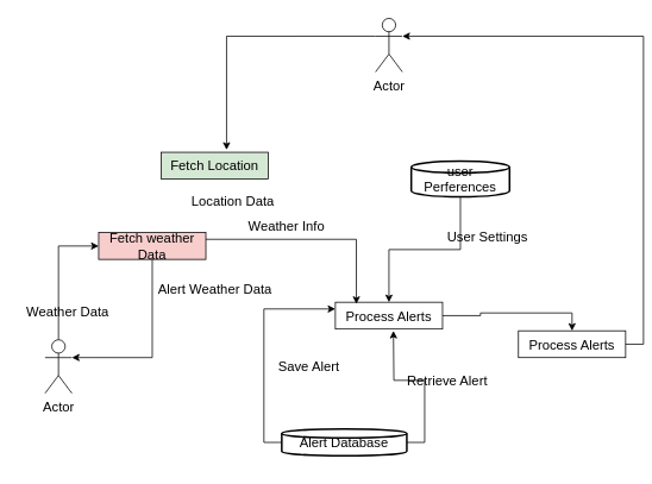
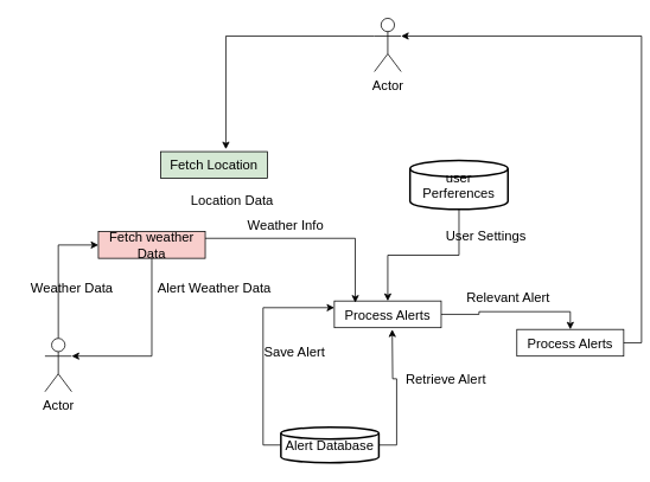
  <mxCell id="0" />
  <mxCell id="1" parent="0" />
  <mxCell id="2" value="Actor" style="shape=umlActor;verticalLabelPosition=bottom;verticalAlign=top;html=1;fontSize=15;" parent="1" vertex="1"><mxGeometry x="420" y="20" width="30" height="60" as="geometry" /></mxCell>
  <mxCell id="3" style="edgeStyle=orthogonalEdgeStyle;rounded=0;orthogonalLoop=1;jettySize=auto;html=1;exitX=0.5;exitY=0;exitDx=0;exitDy=0;exitPerimeter=0;entryX=0;entryY=0.5;entryDx=0;entryDy=0;fontSize=15;" parent="1" source="4" target="6" edge="1"><mxGeometry relative="1" as="geometry" /></mxCell>
  <mxCell id="4" value="Actor" style="shape=umlActor;verticalLabelPosition=bottom;verticalAlign=top;html=1;fontSize=15;" parent="1" vertex="1"><mxGeometry x="50" y="380" width="30" height="60" as="geometry" /></mxCell>
  <mxCell id="5" value="Fetch Location" style="rounded=0;whiteSpace=wrap;html=1;fontSize=15;fillColor=#d5e8d4;" parent="1" vertex="1"><mxGeometry x="180" y="170" width="120" height="30" as="geometry" /></mxCell>
  <mxCell id="6" value="Fetch weather Data" style="rounded=0;whiteSpace=wrap;html=1;fontSize=15;fillColor=#f8cecc;" parent="1" vertex="1"><mxGeometry x="110" y="260" width="120" height="30" as="geometry" /></mxCell>
  <mxCell id="7" style="edgeStyle=orthogonalEdgeStyle;rounded=0;orthogonalLoop=1;jettySize=auto;html=1;exitX=1;exitY=0.5;exitDx=0;exitDy=0;fontSize=15;" parent="1" source="8" target="24" edge="1"><mxGeometry relative="1" as="geometry" /></mxCell>
  <mxCell id="8" value="Process Alerts" style="rounded=0;whiteSpace=wrap;html=1;fontSize=15;" parent="1" vertex="1"><mxGeometry x="375" y="338" width="120" height="30" as="geometry" /></mxCell>
  <mxCell id="9" style="edgeStyle=orthogonalEdgeStyle;rounded=0;orthogonalLoop=1;jettySize=auto;html=1;exitX=0;exitY=0.333;exitDx=0;exitDy=0;exitPerimeter=0;entryX=0.61;entryY=-0.091;entryDx=0;entryDy=0;entryPerimeter=0;fontSize=15;" parent="1" source="2" target="5" edge="1"><mxGeometry relative="1" as="geometry" /></mxCell>
  <mxCell id="10" style="edgeStyle=orthogonalEdgeStyle;rounded=0;orthogonalLoop=1;jettySize=auto;html=1;exitX=0.5;exitY=1;exitDx=0;exitDy=0;entryX=1;entryY=0.333;entryDx=0;entryDy=0;entryPerimeter=0;fontSize=15;" parent="1" source="6" target="4" edge="1"><mxGeometry relative="1" as="geometry" /></mxCell>
  <mxCell id="11" style="edgeStyle=orthogonalEdgeStyle;rounded=0;orthogonalLoop=1;jettySize=auto;html=1;exitX=0.5;exitY=1;exitDx=0;exitDy=0;exitPerimeter=0;entryX=0.5;entryY=0;entryDx=0;entryDy=0;fontSize=15;" parent="1" source="12" target="8" edge="1"><mxGeometry relative="1" as="geometry" /></mxCell>
- <mxCell id="12" value="user Perferences" style="strokeWidth=2;html=1;shape=mxgraph.flowchart.database;whiteSpace=wrap;fontSize=15;" parent="1" vertex="1"><mxGeometry x="460" y="180" width="110" height="40" as="geometry" /></mxCell>
+ <mxCell id="12" value="user Perferences" style="strokeWidth=2;html=1;shape=mxgraph.flowchart.database;whiteSpace=wrap;fontSize=15;" parent="1" vertex="1"><mxGeometry x="460" y="180" width="110" height="55" as="geometry" /></mxCell>
  <mxCell id="13" value="Location Data" style="text;html=1;align=center;verticalAlign=middle;resizable=0;points=[];autosize=1;strokeColor=none;fillColor=none;fontSize=15;" parent="1" vertex="1"><mxGeometry x="200" y="210" width="120" height="30" as="geometry" /></mxCell>
- <mxCell id="14" value="Weather Data" style="text;html=1;align=center;verticalAlign=middle;resizable=0;points=[];autosize=1;strokeColor=none;fillColor=none;fontSize=15;" parent="1" vertex="1"><mxGeometry x="15" y="333" width="120" height="30" as="geometry" /></mxCell>
+ <mxCell id="14" value="Weather Data" style="text;html=1;align=center;verticalAlign=middle;resizable=0;points=[];autosize=1;strokeColor=none;fillColor=none;fontSize=15;" parent="1" vertex="1"><mxGeometry x="20" y="308" width="120" height="30" as="geometry" /></mxCell>
  <mxCell id="15" value="Alert Weather Data" style="text;html=1;align=center;verticalAlign=middle;resizable=0;points=[];autosize=1;strokeColor=none;fillColor=none;fontSize=15;" parent="1" vertex="1"><mxGeometry x="150" y="308" width="180" height="30" as="geometry" /></mxCell>
  <mxCell id="16" style="edgeStyle=orthogonalEdgeStyle;rounded=0;orthogonalLoop=1;jettySize=auto;html=1;exitX=1;exitY=0.25;exitDx=0;exitDy=0;entryX=0.196;entryY=0.063;entryDx=0;entryDy=0;entryPerimeter=0;fontSize=15;" parent="1" source="6" target="8" edge="1"><mxGeometry relative="1" as="geometry" /></mxCell>
  <mxCell id="17" value="Weather Info" style="text;html=1;align=center;verticalAlign=middle;resizable=0;points=[];autosize=1;strokeColor=none;fillColor=none;fontSize=15;" parent="1" vertex="1"><mxGeometry x="265" y="238" width="110" height="30" as="geometry" /></mxCell>
  <mxCell id="18" value="User Settings" style="text;html=1;align=center;verticalAlign=middle;resizable=0;points=[];autosize=1;strokeColor=none;fillColor=none;fontSize=15;" parent="1" vertex="1"><mxGeometry x="490" y="250" width="110" height="30" as="geometry" /></mxCell>
  <mxCell id="19" style="edgeStyle=orthogonalEdgeStyle;rounded=0;orthogonalLoop=1;jettySize=auto;html=1;exitX=0;exitY=0.5;exitDx=0;exitDy=0;exitPerimeter=0;entryX=0;entryY=0.25;entryDx=0;entryDy=0;fontSize=15;" parent="1" source="21" target="8" edge="1"><mxGeometry relative="1" as="geometry" /></mxCell>
  <mxCell id="20" style="edgeStyle=orthogonalEdgeStyle;rounded=0;orthogonalLoop=1;jettySize=auto;html=1;exitX=1;exitY=0.5;exitDx=0;exitDy=0;exitPerimeter=0;fontSize=15;" parent="1" source="21" edge="1"><mxGeometry relative="1" as="geometry"><mxPoint x="440" y="370" as="targetPoint" /></mxGeometry></mxCell>
- <mxCell id="21" value="Alert Database" style="strokeWidth=2;html=1;shape=mxgraph.flowchart.database;whiteSpace=wrap;fontSize=15;" parent="1" vertex="1"><mxGeometry x="315" y="480" width="140" height="30" as="geometry" /></mxCell>
- <mxCell id="22" value="Sav&lt;span style=&quot;background-color: initial; font-size: 15px;&quot;&gt;e Alert&lt;/span&gt;" style="text;html=1;align=center;verticalAlign=middle;resizable=0;points=[];autosize=1;strokeColor=none;fillColor=none;fontSize=15;" parent="1" vertex="1"><mxGeometry x="300" y="395" width="90" height="30" as="geometry" /></mxCell>
+ <mxCell id="21" value="Alert Database" style="strokeWidth=2;html=1;shape=mxgraph.flowchart.database;whiteSpace=wrap;fontSize=15;" parent="1" vertex="1"><mxGeometry x="315" y="480" width="110" height="40" as="geometry" /></mxCell>
+ <mxCell id="22" value="Sav&lt;span style=&quot;background-color: initial; font-size: 15px;&quot;&gt;e Alert&lt;/span&gt;" style="text;html=1;align=center;verticalAlign=middle;resizable=0;points=[];autosize=1;strokeColor=none;fillColor=none;fontSize=15;" parent="1" vertex="1"><mxGeometry x="285" y="380" width="90" height="30" as="geometry" /></mxCell>
  <mxCell id="23" value="Retrieve Alert" style="text;html=1;align=center;verticalAlign=middle;resizable=0;points=[];autosize=1;strokeColor=none;fillColor=none;fontSize=15;" parent="1" vertex="1"><mxGeometry x="445" y="410" width="110" height="30" as="geometry" /></mxCell>
  <mxCell id="24" value="Process Alerts" style="rounded=0;whiteSpace=wrap;html=1;fontSize=15;" parent="1" vertex="1"><mxGeometry x="580" y="370" width="120" height="30" as="geometry" /></mxCell>
+ <mxCell id="25" value="Relevant Alert" style="text;html=1;align=center;verticalAlign=middle;resizable=0;points=[];autosize=1;strokeColor=none;fillColor=none;fontSize=15;" parent="1" vertex="1"><mxGeometry x="510" y="318" width="120" height="30" as="geometry" /></mxCell>
  <mxCell id="26" style="edgeStyle=orthogonalEdgeStyle;rounded=0;orthogonalLoop=1;jettySize=auto;html=1;exitX=1;exitY=0.5;exitDx=0;exitDy=0;entryX=1;entryY=0.333;entryDx=0;entryDy=0;entryPerimeter=0;fontSize=15;" parent="1" source="24" target="2" edge="1"><mxGeometry relative="1" as="geometry" /></mxCell>
